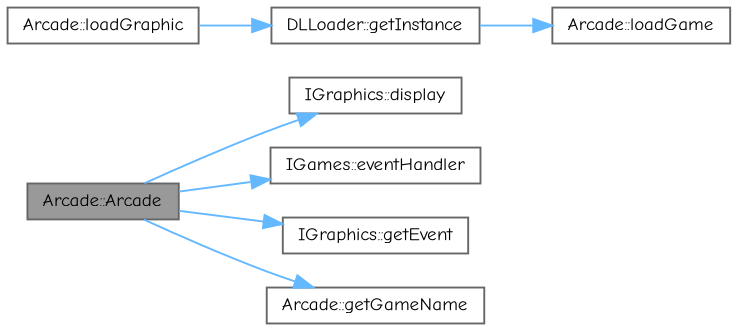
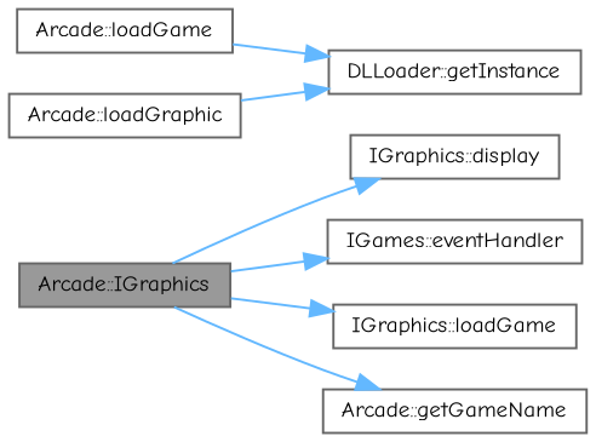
  digraph {
    fontname="Comic Neue"
    rankdir=LR
    node [color=grey40 fillcolor=white fontname="Comic Neue" fontsize=10 shape=box style=filled]
    edge [color=steelblue1 fontname="Comic Neue" fontsize=10 labelfontname=Helvetica labelfontsize=10 style=solid]
-   n1 [color=gray40 fillcolor=grey60 fontcolor=black height=0.2 label="Arcade::Arcade" width=0.4]
+   n1 [color=gray40 fillcolor=grey60 fontcolor=black height=0.2 label="Arcade::IGraphics" width=0.4]
    n2 [height=0.2 label="IGraphics::display" width=0.4]
    n3 [height=0.2 label="IGames::eventHandler" width=0.4]
-   n4 [height=0.2 label="IGraphics::getEvent" width=0.4]
+   n4 [height=0.2 label="IGraphics::loadGame" width=0.4]
    n5 [height=0.2 label="Arcade::getGameName" width=0.4]
    n6 [height=0.2 label="Arcade::loadGame" width=0.4]
    n7 [height=0.2 label="DLLoader::getInstance" width=0.4]
    n8 [height=0.2 label="Arcade::loadGraphic" width=0.4]
    n1 -> n2
    n1 -> n3
    n1 -> n4
    n1 -> n5
-   n7 -> n6
+   n6 -> n7
    n8 -> n7
  }
